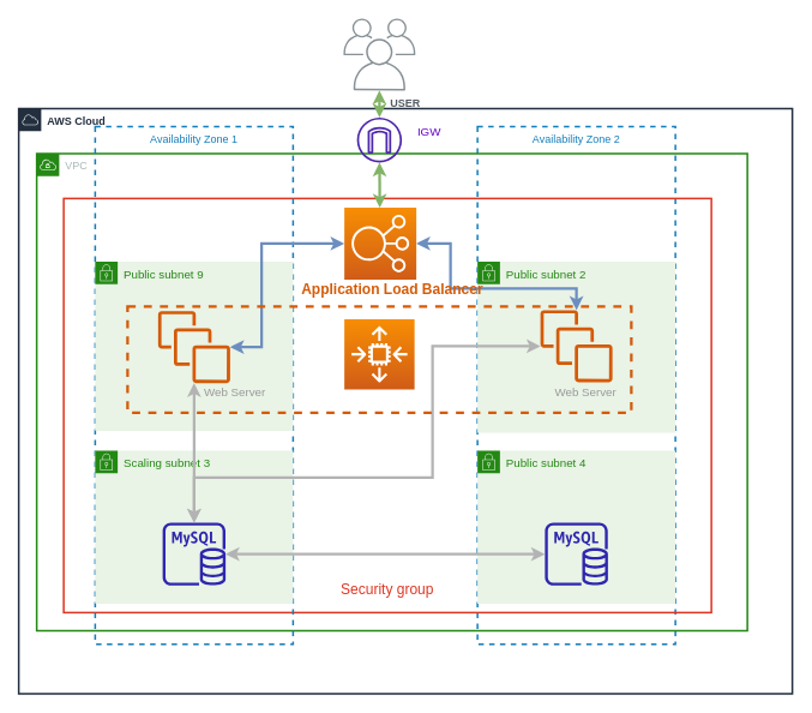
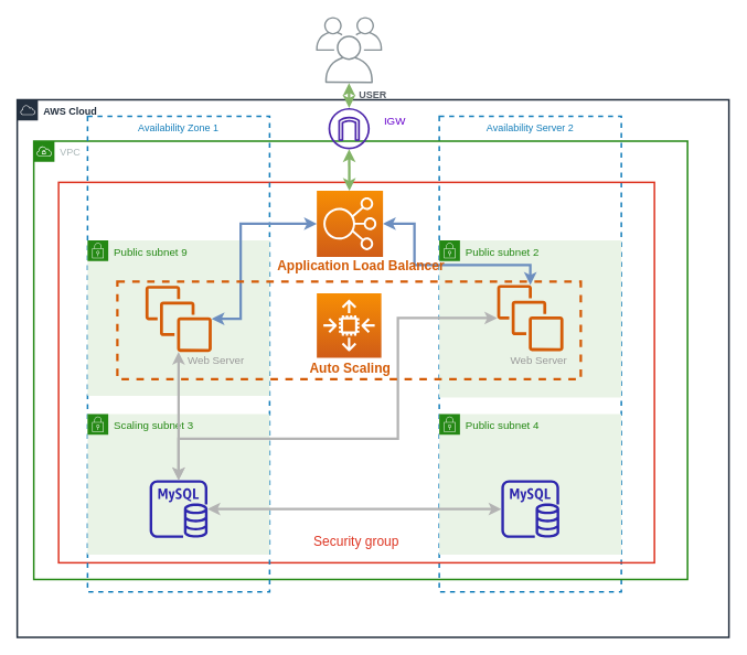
  <mxCell id="0" />
  <mxCell id="1" parent="0" />
- <mxCell id="2" value="Availability Zone 2" style="fillColor=none;strokeColor=#147EBA;dashed=1;verticalAlign=top;fontStyle=0;fontColor=#147EBA;strokeWidth=2;" vertex="1" parent="1"><mxGeometry x="530" y="140" width="220" height="575" as="geometry" /></mxCell>
+ <mxCell id="2" value="Availability Server 2" style="fillColor=none;strokeColor=#147EBA;dashed=1;verticalAlign=top;fontStyle=0;fontColor=#147EBA;strokeWidth=2;" vertex="1" parent="1"><mxGeometry x="530" y="140" width="220" height="575" as="geometry" /></mxCell>
  <mxCell id="3" value="&#10;&#10;&#10;&#10;&#10;&#10;&#10;&#10;&#10;&#10;&#10;&#10;&#10;&#10;&#10;&#10;&#10;&#10;&#10;&#10;&#10;&#10;Security group" style="fillColor=none;strokeColor=#DD3522;verticalAlign=top;fontStyle=0;fontColor=#DD3522;fontSize=16;strokeWidth=2;" vertex="1" parent="1"><mxGeometry x="70" y="220" width="720" height="460" as="geometry" /></mxCell>
  <mxCell id="4" value="VPC" style="points=[[0,0],[0.25,0],[0.5,0],[0.75,0],[1,0],[1,0.25],[1,0.5],[1,0.75],[1,1],[0.75,1],[0.5,1],[0.25,1],[0,1],[0,0.75],[0,0.5],[0,0.25]];outlineConnect=0;gradientColor=none;html=1;whiteSpace=wrap;fontSize=12;fontStyle=0;container=1;pointerEvents=0;collapsible=0;recursiveResize=0;shape=mxgraph.aws4.group;grIcon=mxgraph.aws4.group_vpc;strokeColor=#248814;fillColor=none;verticalAlign=top;align=left;spacingLeft=30;fontColor=#AAB7B8;dashed=0;strokeWidth=2;" vertex="1" parent="1"><mxGeometry x="40" y="170" width="790" height="530" as="geometry" /></mxCell>
  <mxCell id="5" value="&lt;b&gt;AWS Cloud&lt;/b&gt;" style="points=[[0,0],[0.25,0],[0.5,0],[0.75,0],[1,0],[1,0.25],[1,0.5],[1,0.75],[1,1],[0.75,1],[0.5,1],[0.25,1],[0,1],[0,0.75],[0,0.5],[0,0.25]];outlineConnect=0;gradientColor=none;html=1;whiteSpace=wrap;fontSize=12;fontStyle=0;container=1;pointerEvents=0;collapsible=0;recursiveResize=0;shape=mxgraph.aws4.group;grIcon=mxgraph.aws4.group_aws_cloud;strokeColor=#232F3E;fillColor=none;verticalAlign=top;align=left;spacingLeft=30;fontColor=#232F3E;dashed=0;strokeWidth=2;" vertex="1" parent="1"><mxGeometry x="20" y="120" width="860" height="650" as="geometry" /></mxCell>
  <mxCell id="6" value="Availability Zone 1" style="fillColor=none;strokeColor=#147EBA;dashed=1;verticalAlign=top;fontStyle=0;fontColor=#147EBA;strokeWidth=2;" vertex="1" parent="5"><mxGeometry x="85" y="20" width="220" height="575" as="geometry" /></mxCell>
  <mxCell id="7" value="&lt;font style=&quot;font-size: 13px;&quot;&gt;Public subnet 9&lt;/font&gt;" style="points=[[0,0],[0.25,0],[0.5,0],[0.75,0],[1,0],[1,0.25],[1,0.5],[1,0.75],[1,1],[0.75,1],[0.5,1],[0.25,1],[0,1],[0,0.75],[0,0.5],[0,0.25]];outlineConnect=0;gradientColor=none;html=1;whiteSpace=wrap;fontSize=12;fontStyle=0;container=1;pointerEvents=0;collapsible=0;recursiveResize=0;shape=mxgraph.aws4.group;grIcon=mxgraph.aws4.group_security_group;grStroke=0;strokeColor=#248814;fillColor=#E9F3E6;verticalAlign=top;align=left;spacingLeft=30;fontColor=#248814;dashed=0;" vertex="1" parent="5"><mxGeometry x="85" y="170" width="220" height="188" as="geometry" /></mxCell>
  <mxCell id="8" value="&lt;font style=&quot;font-size: 13px;&quot;&gt;Public subnet 4&lt;/font&gt;" style="points=[[0,0],[0.25,0],[0.5,0],[0.75,0],[1,0],[1,0.25],[1,0.5],[1,0.75],[1,1],[0.75,1],[0.5,1],[0.25,1],[0,1],[0,0.75],[0,0.5],[0,0.25]];outlineConnect=0;gradientColor=none;html=1;whiteSpace=wrap;fontSize=12;fontStyle=0;container=1;pointerEvents=0;collapsible=0;recursiveResize=0;shape=mxgraph.aws4.group;grIcon=mxgraph.aws4.group_security_group;grStroke=0;strokeColor=#248814;fillColor=#E9F3E6;verticalAlign=top;align=left;spacingLeft=30;fontColor=#248814;dashed=0;" vertex="1" parent="5"><mxGeometry x="510" y="380" width="220" height="170" as="geometry" /></mxCell>
  <mxCell id="9" value="" style="sketch=0;outlineConnect=0;fontColor=#232F3E;gradientColor=none;fillColor=#2E27AD;strokeColor=none;dashed=0;verticalLabelPosition=bottom;verticalAlign=top;align=center;html=1;fontSize=12;fontStyle=0;aspect=fixed;pointerEvents=1;shape=mxgraph.aws4.rds_mysql_instance;" vertex="1" parent="8"><mxGeometry x="75" y="80" width="70" height="70" as="geometry" /></mxCell>
  <mxCell id="10" value="" style="sketch=0;points=[[0,0,0],[0.25,0,0],[0.5,0,0],[0.75,0,0],[1,0,0],[0,1,0],[0.25,1,0],[0.5,1,0],[0.75,1,0],[1,1,0],[0,0.25,0],[0,0.5,0],[0,0.75,0],[1,0.25,0],[1,0.5,0],[1,0.75,0]];outlineConnect=0;fontColor=#232F3E;gradientColor=#F78E04;gradientDirection=north;fillColor=#D05C17;strokeColor=#ffffff;dashed=0;verticalLabelPosition=bottom;verticalAlign=top;align=center;html=1;fontSize=12;fontStyle=0;aspect=fixed;shape=mxgraph.aws4.resourceIcon;resIcon=mxgraph.aws4.auto_scaling2;" vertex="1" parent="5"><mxGeometry x="362" y="234" width="78" height="78" as="geometry" /></mxCell>
  <mxCell id="11" value="&lt;font style=&quot;font-size: 13px;&quot;&gt;Scaling subnet 3&lt;/font&gt;" style="points=[[0,0],[0.25,0],[0.5,0],[0.75,0],[1,0],[1,0.25],[1,0.5],[1,0.75],[1,1],[0.75,1],[0.5,1],[0.25,1],[0,1],[0,0.75],[0,0.5],[0,0.25]];outlineConnect=0;gradientColor=none;html=1;whiteSpace=wrap;fontSize=12;fontStyle=0;container=1;pointerEvents=0;collapsible=0;recursiveResize=0;shape=mxgraph.aws4.group;grIcon=mxgraph.aws4.group_security_group;grStroke=0;strokeColor=#248814;fillColor=#E9F3E6;verticalAlign=top;align=left;spacingLeft=30;fontColor=#248814;dashed=0;" vertex="1" parent="5"><mxGeometry x="85" y="380" width="220" height="170" as="geometry" /></mxCell>
  <mxCell id="12" value="" style="sketch=0;outlineConnect=0;fontColor=#232F3E;gradientColor=none;fillColor=#2E27AD;strokeColor=none;dashed=0;verticalLabelPosition=bottom;verticalAlign=top;align=center;html=1;fontSize=12;fontStyle=0;aspect=fixed;pointerEvents=1;shape=mxgraph.aws4.rds_mysql_instance;" vertex="1" parent="11"><mxGeometry x="75" y="80" width="70" height="70" as="geometry" /></mxCell>
  <mxCell id="13" value="" style="sketch=0;points=[[0,0,0],[0.25,0,0],[0.5,0,0],[0.75,0,0],[1,0,0],[0,1,0],[0.25,1,0],[0.5,1,0],[0.75,1,0],[1,1,0],[0,0.25,0],[0,0.5,0],[0,0.75,0],[1,0.25,0],[1,0.5,0],[1,0.75,0]];outlineConnect=0;fontColor=#232F3E;gradientColor=#F78E04;gradientDirection=north;fillColor=#D05C17;strokeColor=#ffffff;dashed=0;verticalLabelPosition=bottom;verticalAlign=top;align=center;html=1;fontSize=12;fontStyle=0;aspect=fixed;shape=mxgraph.aws4.resourceIcon;resIcon=mxgraph.aws4.elastic_load_balancing;" vertex="1" parent="5"><mxGeometry x="362" y="110" width="80" height="80" as="geometry" /></mxCell>
  <mxCell id="14" value="" style="sketch=0;outlineConnect=0;fontColor=#232F3E;gradientColor=none;fillColor=#4D27AA;strokeColor=none;dashed=0;verticalLabelPosition=bottom;verticalAlign=top;align=center;html=1;fontSize=12;fontStyle=0;aspect=fixed;pointerEvents=1;shape=mxgraph.aws4.internet_gateway;" vertex="1" parent="5"><mxGeometry x="376" y="10" width="50" height="50" as="geometry" /></mxCell>
  <mxCell id="15" value="" style="endArrow=classic;startArrow=classic;html=1;rounded=0;strokeWidth=3;strokeColor=#B3B3B3;" edge="1" parent="5" source="12" target="9"><mxGeometry width="50" height="50" relative="1" as="geometry"><mxPoint x="370" y="340" as="sourcePoint" /><mxPoint x="420" y="290" as="targetPoint" /></mxGeometry></mxCell>
  <mxCell id="16" value="&lt;font style=&quot;font-size: 13px;&quot;&gt;Public subnet 2&lt;/font&gt;" style="points=[[0,0],[0.25,0],[0.5,0],[0.75,0],[1,0],[1,0.25],[1,0.5],[1,0.75],[1,1],[0.75,1],[0.5,1],[0.25,1],[0,1],[0,0.75],[0,0.5],[0,0.25]];outlineConnect=0;gradientColor=none;html=1;whiteSpace=wrap;fontSize=12;fontStyle=0;container=1;pointerEvents=0;collapsible=0;recursiveResize=0;shape=mxgraph.aws4.group;grIcon=mxgraph.aws4.group_security_group;grStroke=0;strokeColor=#248814;fillColor=#E9F3E6;verticalAlign=top;align=left;spacingLeft=30;fontColor=#248814;dashed=0;" vertex="1" parent="5"><mxGeometry x="510" y="170" width="220" height="190" as="geometry" /></mxCell>
  <mxCell id="17" value="" style="sketch=0;outlineConnect=0;fontColor=#232F3E;gradientColor=none;fillColor=#D45B07;strokeColor=none;dashed=0;verticalLabelPosition=bottom;verticalAlign=top;align=center;html=1;fontSize=12;fontStyle=0;aspect=fixed;pointerEvents=1;shape=mxgraph.aws4.instances;" vertex="1" parent="16"><mxGeometry x="70" y="54" width="80" height="80" as="geometry" /></mxCell>
  <mxCell id="18" value="" style="endArrow=classic;startArrow=classic;html=1;rounded=0;strokeColor=#B3B3B3;strokeWidth=3;" edge="1" parent="5" source="20" target="12"><mxGeometry width="50" height="50" relative="1" as="geometry"><mxPoint x="370" y="340" as="sourcePoint" /><mxPoint x="420" y="290" as="targetPoint" /><Array as="points" /></mxGeometry></mxCell>
  <mxCell id="19" value="" style="endArrow=classic;startArrow=classic;html=1;rounded=0;fontSize=13;strokeColor=#B3B3B3;strokeWidth=3;" edge="1" parent="5" source="12" target="17"><mxGeometry width="50" height="50" relative="1" as="geometry"><mxPoint x="190" y="450" as="sourcePoint" /><mxPoint x="420" y="290" as="targetPoint" /><Array as="points"><mxPoint x="195" y="410" /><mxPoint x="460" y="410" /><mxPoint x="460" y="264" /></Array></mxGeometry></mxCell>
  <mxCell id="20" value="" style="sketch=0;outlineConnect=0;fontColor=#232F3E;gradientColor=none;fillColor=#D45B07;strokeColor=none;dashed=0;verticalLabelPosition=bottom;verticalAlign=top;align=center;html=1;fontSize=12;fontStyle=0;aspect=fixed;pointerEvents=1;shape=mxgraph.aws4.instances;" vertex="1" parent="5"><mxGeometry x="155" y="225" width="80" height="80" as="geometry" /></mxCell>
  <mxCell id="21" value="" style="endArrow=classic;startArrow=classic;html=1;rounded=0;fontSize=13;strokeColor=#6c8ebf;strokeWidth=3;entryX=0;entryY=0.5;entryDx=0;entryDy=0;entryPerimeter=0;fillColor=#dae8fc;" edge="1" parent="5" source="20" target="13"><mxGeometry width="50" height="50" relative="1" as="geometry"><mxPoint x="370" y="340" as="sourcePoint" /><mxPoint x="420" y="290" as="targetPoint" /><Array as="points"><mxPoint x="270" y="265" /><mxPoint x="270" y="150" /></Array></mxGeometry></mxCell>
  <mxCell id="22" value="" style="endArrow=classic;startArrow=classic;html=1;rounded=0;fontSize=13;strokeColor=#6c8ebf;strokeWidth=3;entryX=1;entryY=0.5;entryDx=0;entryDy=0;entryPerimeter=0;fillColor=#dae8fc;" edge="1" parent="5" source="17" target="13"><mxGeometry width="50" height="50" relative="1" as="geometry"><mxPoint x="370" y="340" as="sourcePoint" /><mxPoint x="420" y="290" as="targetPoint" /><Array as="points"><mxPoint x="620" y="200" /><mxPoint x="480" y="200" /><mxPoint x="480" y="150" /></Array></mxGeometry></mxCell>
  <mxCell id="23" value="" style="fillColor=none;strokeColor=#D45B07;dashed=1;verticalAlign=top;fontStyle=0;fontColor=#147EBA;fontSize=13;strokeWidth=3;" vertex="1" parent="5"><mxGeometry x="121" y="220" width="560" height="118" as="geometry" /></mxCell>
  <mxCell id="24" value="&lt;font color=&quot;#999999&quot;&gt;Web Server&lt;/font&gt;" style="text;html=1;resizable=0;autosize=1;align=center;verticalAlign=middle;points=[];fillColor=none;strokeColor=none;rounded=0;fontSize=13;" vertex="1" parent="5"><mxGeometry x="590" y="305" width="80" height="20" as="geometry" /></mxCell>
  <mxCell id="25" value="&lt;font color=&quot;#999999&quot;&gt;Web Server&lt;/font&gt;" style="text;html=1;resizable=0;autosize=1;align=center;verticalAlign=middle;points=[];fillColor=none;strokeColor=none;rounded=0;fontSize=13;" vertex="1" parent="5"><mxGeometry x="200" y="305" width="80" height="20" as="geometry" /></mxCell>
+ <mxCell id="26" value="&lt;font style=&quot;font-size: 16px;&quot; color=&quot;#d45b07&quot;&gt;&lt;b&gt;Auto Scaling&lt;/b&gt;&lt;/font&gt;" style="text;html=1;resizable=0;autosize=1;align=center;verticalAlign=middle;points=[];fillColor=none;strokeColor=none;rounded=0;fontSize=13;" vertex="1" parent="5"><mxGeometry x="347" y="315" width="110" height="20" as="geometry" /></mxCell>
  <mxCell id="27" value="&lt;font color=&quot;#d45b07&quot;&gt;&lt;span style=&quot;font-size: 16px;&quot;&gt;&lt;b&gt;Application Load Balancer&lt;/b&gt;&lt;/span&gt;&lt;/font&gt;" style="text;html=1;resizable=0;autosize=1;align=center;verticalAlign=middle;points=[];fillColor=none;strokeColor=none;rounded=0;fontSize=13;" vertex="1" parent="5"><mxGeometry x="305" y="190" width="220" height="20" as="geometry" /></mxCell>
  <mxCell id="28" value="&lt;font color=&quot;#6600cc&quot; style=&quot;background-color: rgb(255, 255, 255);&quot;&gt;IGW&lt;/font&gt;" style="text;html=1;resizable=0;autosize=1;align=center;verticalAlign=middle;points=[];fillColor=none;strokeColor=none;rounded=0;fontSize=13;" vertex="1" parent="5"><mxGeometry x="436" y="15" width="40" height="20" as="geometry" /></mxCell>
  <mxCell id="29" value="&amp;nbsp; &amp;nbsp; &amp;nbsp; &amp;nbsp; &amp;nbsp; &amp;nbsp; &amp;nbsp; &amp;nbsp; &amp;nbsp;&lt;b&gt;USER&lt;/b&gt;" style="sketch=0;outlineConnect=0;gradientColor=none;fontColor=#545B64;strokeColor=none;fillColor=#879196;dashed=0;verticalLabelPosition=bottom;verticalAlign=top;align=center;html=1;fontSize=12;fontStyle=0;aspect=fixed;shape=mxgraph.aws4.illustration_users;pointerEvents=1" vertex="1" parent="1"><mxGeometry x="381" y="20" width="80" height="80" as="geometry" /></mxCell>
  <mxCell id="30" value="" style="endArrow=classic;startArrow=classic;html=1;rounded=0;fontSize=16;fontColor=#D45B07;strokeColor=#82b366;strokeWidth=3;fillColor=#d5e8d4;entryX=0.488;entryY=0.022;entryDx=0;entryDy=0;entryPerimeter=0;" edge="1" parent="1" source="14" target="3"><mxGeometry width="50" height="50" relative="1" as="geometry"><mxPoint x="390" y="310" as="sourcePoint" /><mxPoint x="421" y="220" as="targetPoint" /></mxGeometry></mxCell>
  <mxCell id="31" value="" style="endArrow=classic;startArrow=classic;html=1;rounded=0;fontSize=16;fontColor=#D45B07;strokeColor=#82b366;strokeWidth=3;fillColor=#d5e8d4;" edge="1" parent="1" source="14" target="29"><mxGeometry width="50" height="50" relative="1" as="geometry"><mxPoint x="360" y="200" as="sourcePoint" /><mxPoint x="410" y="150" as="targetPoint" /></mxGeometry></mxCell>
